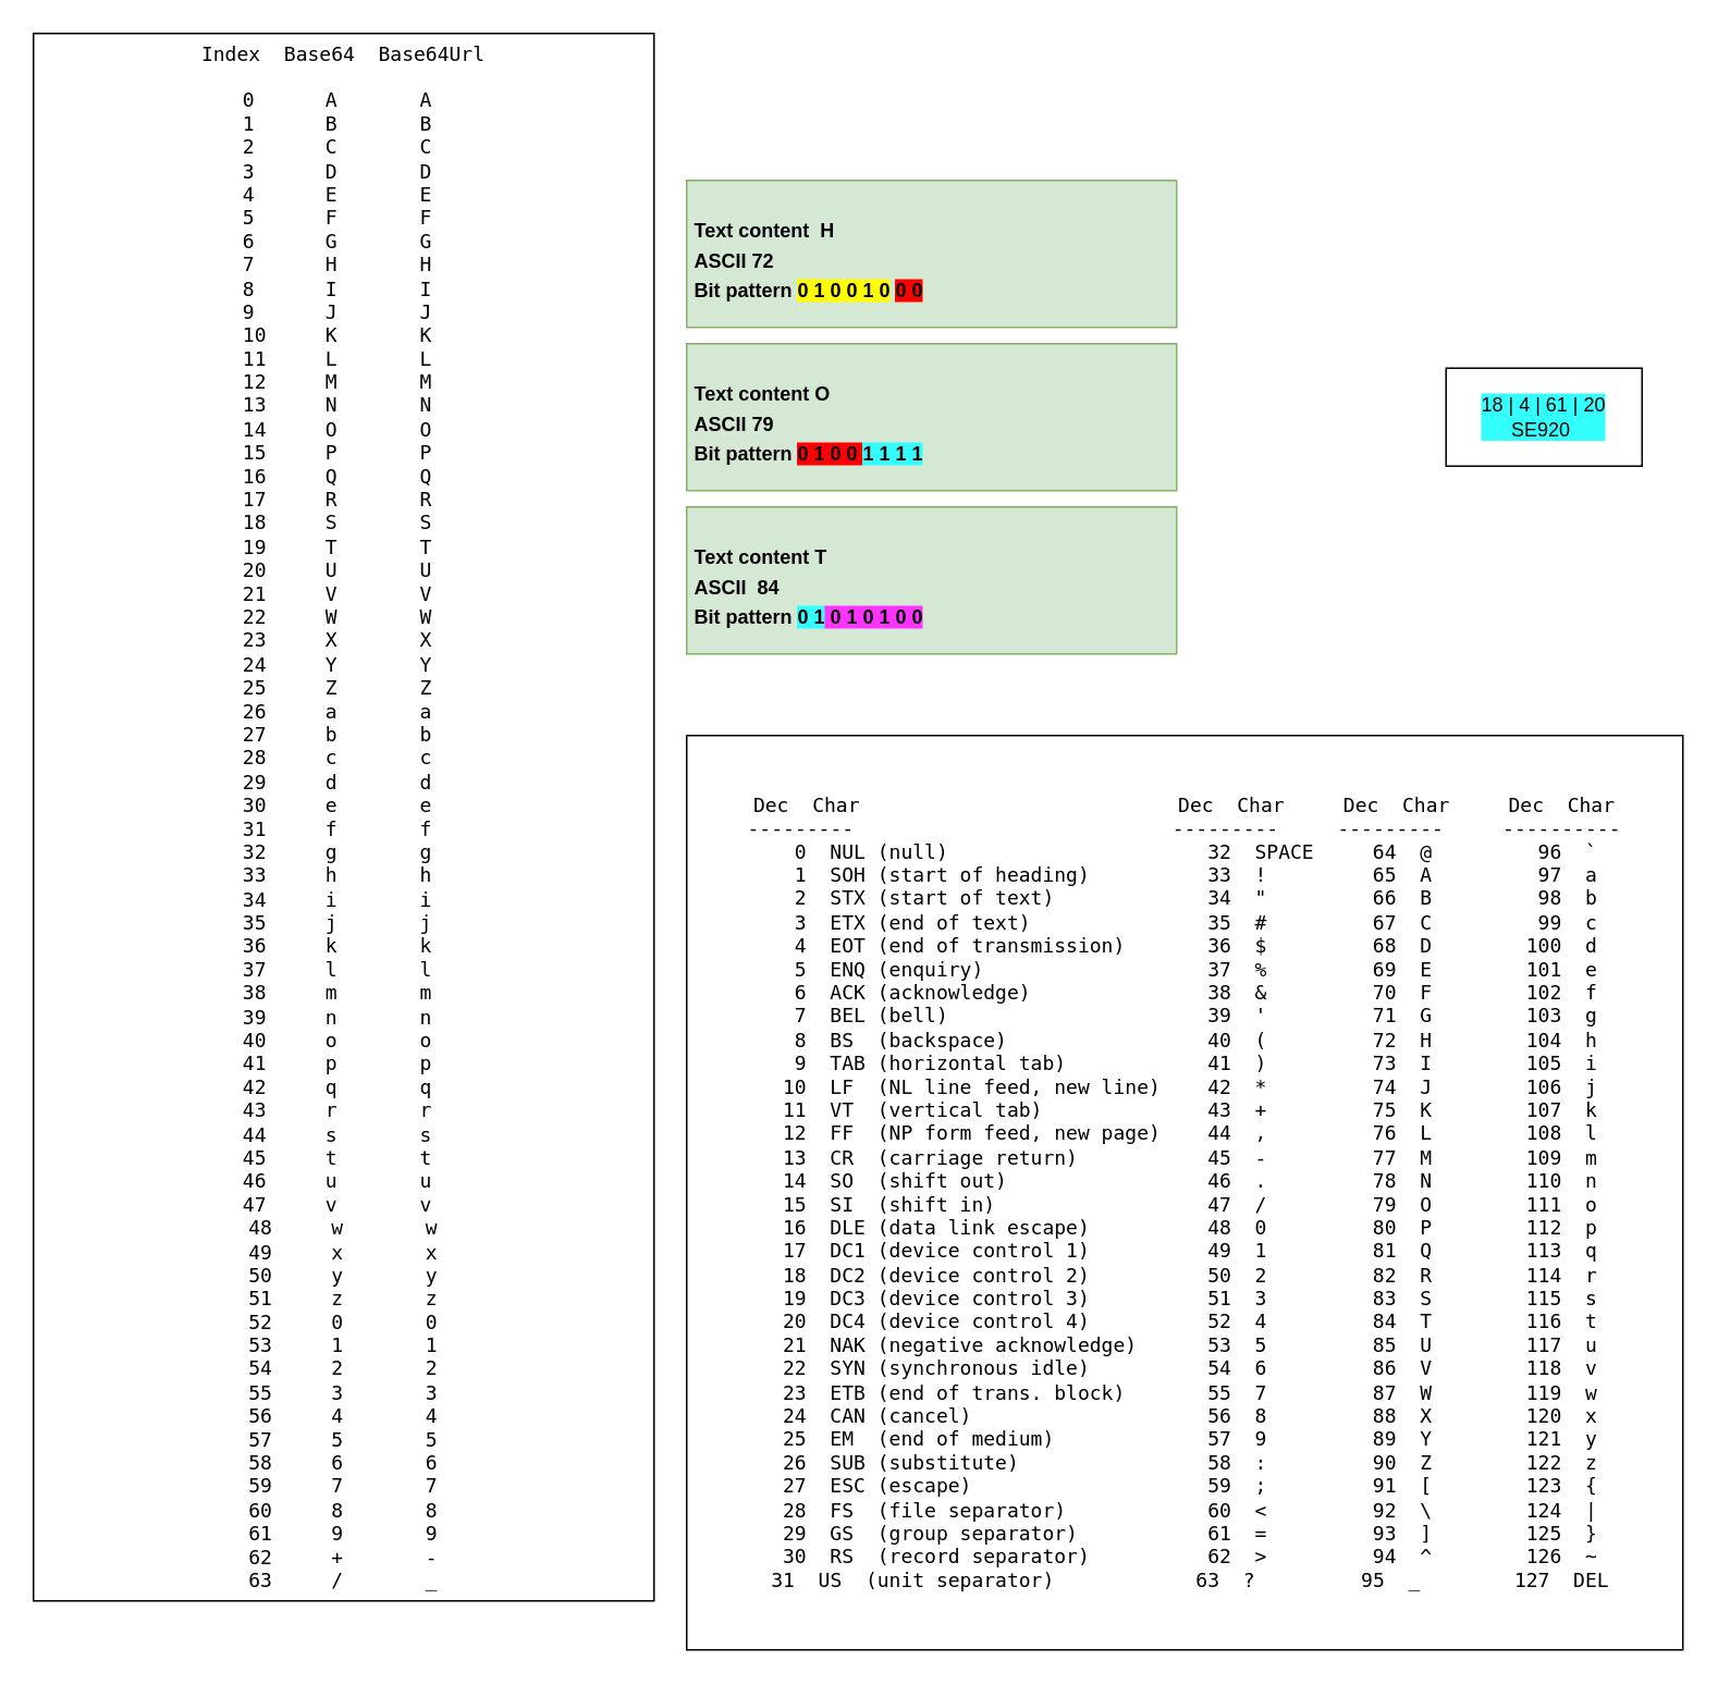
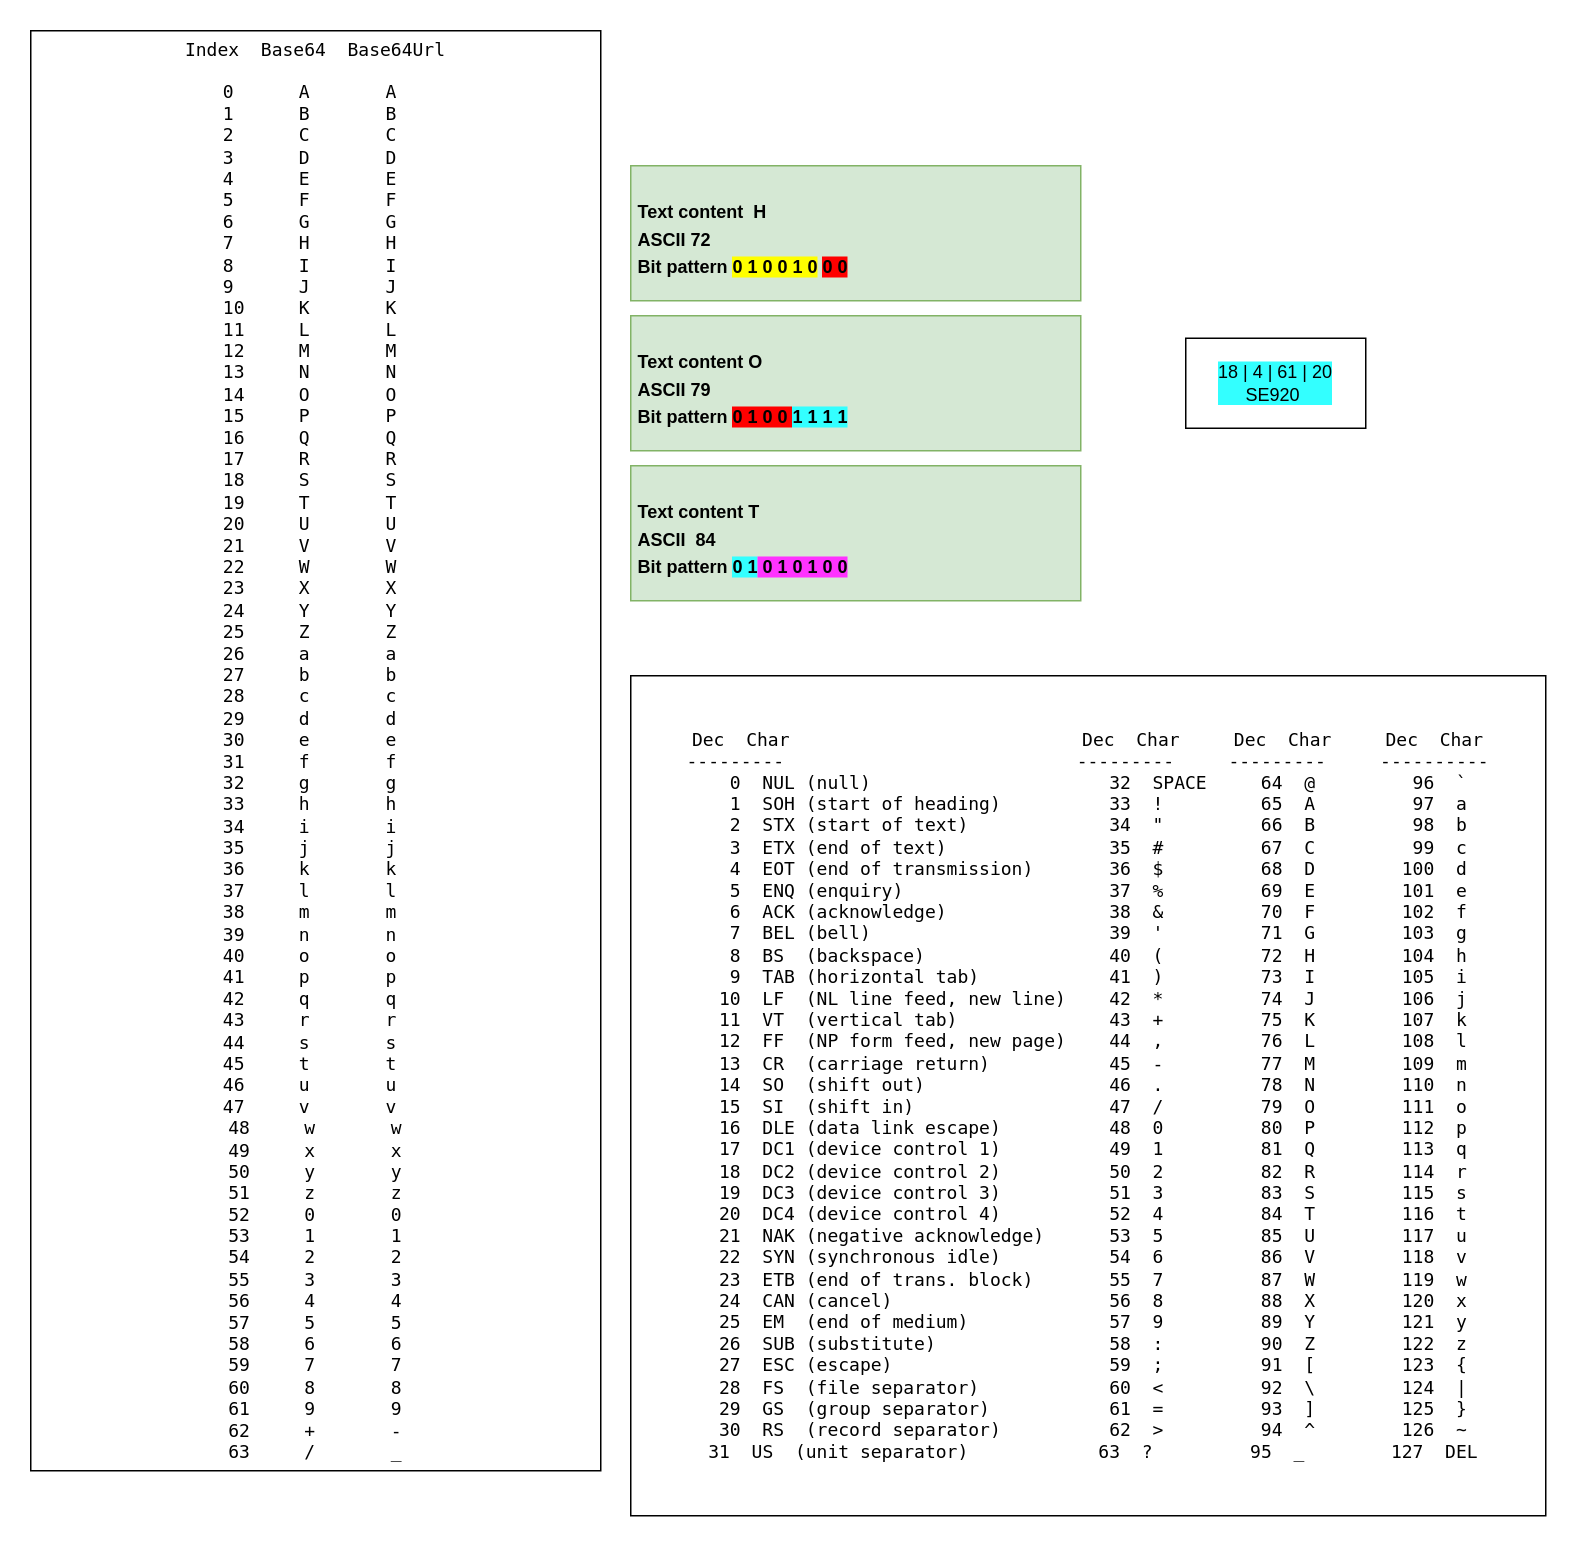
  <mxCell id="0" />
  <mxCell id="1" parent="0" />
  <mxCell id="2" value="&lt;pre&gt;&lt;code&gt;Index  Base64  Base64Url&lt;br/&gt;&lt;br/&gt;0      A       A &lt;br/&gt;1      B       B &lt;br/&gt;2      C       C &lt;br/&gt;3      D       D &lt;br/&gt;4      E       E &lt;br/&gt;5      F       F &lt;br/&gt;6      G       G &lt;br/&gt;7      H       H &lt;br/&gt;8      I       I &lt;br/&gt;9      J       J &lt;br/&gt;10     K       K &lt;br/&gt;11     L       L &lt;br/&gt;12     M       M &lt;br/&gt;13     N       N &lt;br/&gt;14     O       O &lt;br/&gt;15     P       P &lt;br/&gt;16     Q       Q &lt;br/&gt;17     R       R &lt;br/&gt;18     S       S &lt;br/&gt;19     T       T &lt;br/&gt;20     U       U &lt;br/&gt;21     V       V &lt;br/&gt;22     W       W &lt;br/&gt;23     X       X &lt;br/&gt;24     Y       Y &lt;br/&gt;25     Z       Z &lt;br/&gt;26     a       a &lt;br/&gt;27     b       b &lt;br/&gt;28     c       c &lt;br/&gt;29     d       d &lt;br/&gt;30     e       e &lt;br/&gt;31     f       f &lt;br/&gt;32     g       g &lt;br/&gt;33     h       h &lt;br/&gt;34     i       i &lt;br/&gt;35     j       j &lt;br/&gt;36     k       k &lt;br/&gt;37     l       l &lt;br/&gt;38     m       m &lt;br/&gt;39     n       n &lt;br/&gt;40     o       o &lt;br/&gt;41     p       p &lt;br/&gt;42     q       q &lt;br/&gt;43     r       r &lt;br/&gt;44     s       s &lt;br/&gt;45     t       t &lt;br/&gt;46     u       u &lt;br/&gt;47     v       v &lt;br/&gt;48     w       w&lt;br/&gt;49     x       x&lt;br/&gt;50     y       y&lt;br/&gt;51     z       z&lt;br/&gt;52     0       0&lt;br/&gt;53     1       1&lt;br/&gt;54     2       2&lt;br/&gt;55     3       3&lt;br/&gt;56     4       4&lt;br/&gt;57     5       5&lt;br/&gt;58     6       6&lt;br/&gt;59     7       7&lt;br/&gt;60     8       8&lt;br/&gt;61     9       9&lt;br/&gt;62     +       -&lt;br/&gt;63     /       _&lt;/code&gt;&lt;/pre&gt;" style="rounded=0;whiteSpace=wrap;html=1;" vertex="1" parent="1"><mxGeometry x="20" y="20" width="380" height="960" as="geometry" /></mxCell>
  <mxCell id="3" value="&lt;br&gt;&lt;table&gt;&lt;tbody&gt;&lt;tr&gt;&lt;th&gt;Text content&amp;nbsp; H&lt;/th&gt;    &lt;td colspan=&quot;8&quot;&gt;&lt;br&gt;&lt;/td&gt;&lt;td colspan=&quot;8&quot;&gt;&lt;/td&gt;&lt;td colspan=&quot;8&quot;&gt;&lt;/td&gt;  &lt;/tr&gt;  &lt;tr&gt;    &lt;th&gt;ASCII 72&lt;/th&gt;    &lt;td colspan=&quot;8&quot;&gt;&lt;br&gt;&lt;/td&gt;&lt;td colspan=&quot;8&quot;&gt;&lt;/td&gt;    &lt;td colspan=&quot;8&quot;&gt;&lt;/td&gt;&lt;/tr&gt;&lt;tr&gt;&lt;th&gt;Bit pattern &lt;span style=&quot;background-color: rgb(255 , 255 , 0)&quot;&gt;0 1 0 0 1 0&lt;/span&gt; &lt;span style=&quot;background-color: rgb(255 , 0 , 0)&quot;&gt;0 0&lt;/span&gt;&lt;/th&gt;    &lt;td&gt;&lt;/td&gt;&lt;td&gt;&lt;/td&gt;&lt;td&gt;&lt;/td&gt;&lt;td&gt;&lt;/td&gt;&lt;td&gt;&lt;/td&gt;&lt;td&gt;&lt;/td&gt;&lt;td&gt;&lt;/td&gt;&lt;td&gt;&lt;/td&gt;&lt;td&gt;&lt;/td&gt;&lt;td&gt;&lt;/td&gt;&lt;td&gt;&lt;/td&gt;&lt;td&gt;&lt;/td&gt;&lt;td&gt;&lt;/td&gt;&lt;td&gt;&lt;/td&gt;&lt;td&gt;&lt;/td&gt;&lt;td&gt;&lt;/td&gt;&lt;td&gt;&lt;/td&gt;&lt;td&gt;&lt;/td&gt;&lt;td&gt;&lt;/td&gt;&lt;td&gt;&lt;/td&gt;&lt;td&gt;&lt;/td&gt;&lt;td&gt;&lt;/td&gt;&lt;td&gt;&lt;/td&gt;&lt;td&gt;&lt;/td&gt;&lt;/tr&gt;&lt;tr&gt;&lt;th&gt;&lt;br&gt;&lt;/th&gt;&lt;td colspan=&quot;6&quot;&gt;&lt;/td&gt;&lt;td colspan=&quot;6&quot;&gt;&lt;/td&gt;&lt;td colspan=&quot;6&quot;&gt;&lt;/td&gt;&lt;td colspan=&quot;6&quot;&gt;&lt;/td&gt;&lt;/tr&gt;&lt;/tbody&gt;&lt;/table&gt;" style="text;whiteSpace=wrap;html=1;fillColor=#d5e8d4;strokeColor=#82b366;" vertex="1" parent="1"><mxGeometry x="420" y="110" width="300" height="90" as="geometry" /></mxCell>
  <mxCell id="4" value="&lt;br&gt;&lt;table&gt;&lt;tbody&gt;&lt;tr&gt;&lt;th&gt;Text content O&lt;/th&gt;    &lt;td colspan=&quot;8&quot;&gt;&lt;br&gt;&lt;/td&gt;&lt;td colspan=&quot;8&quot;&gt;&lt;/td&gt;&lt;td colspan=&quot;8&quot;&gt;&lt;/td&gt;  &lt;/tr&gt;  &lt;tr&gt;    &lt;th&gt;ASCII 79&lt;/th&gt;    &lt;td colspan=&quot;8&quot;&gt;&lt;br&gt;&lt;/td&gt;&lt;td colspan=&quot;8&quot;&gt;&lt;/td&gt;    &lt;td colspan=&quot;8&quot;&gt;&lt;/td&gt;&lt;/tr&gt;&lt;tr&gt;&lt;th&gt;Bit pattern &lt;span style=&quot;background-color: rgb(255 , 0 , 0)&quot;&gt;0 1 0 0 &lt;/span&gt;&lt;span style=&quot;background-color: rgb(51 , 255 , 255)&quot;&gt;1 1 1 1&lt;/span&gt;&lt;/th&gt;    &lt;td&gt;&lt;/td&gt;&lt;td&gt;&lt;/td&gt;&lt;td&gt;&lt;/td&gt;&lt;td&gt;&lt;/td&gt;&lt;td&gt;&lt;/td&gt;&lt;td&gt;&lt;/td&gt;&lt;td&gt;&lt;/td&gt;&lt;td&gt;&lt;/td&gt;&lt;td&gt;&lt;/td&gt;&lt;td&gt;&lt;/td&gt;&lt;td&gt;&lt;/td&gt;&lt;td&gt;&lt;/td&gt;&lt;td&gt;&lt;/td&gt;&lt;td&gt;&lt;/td&gt;&lt;td&gt;&lt;/td&gt;&lt;td&gt;&lt;/td&gt;&lt;td&gt;&lt;/td&gt;&lt;td&gt;&lt;/td&gt;&lt;td&gt;&lt;/td&gt;&lt;td&gt;&lt;/td&gt;&lt;td&gt;&lt;/td&gt;&lt;td&gt;&lt;/td&gt;&lt;td&gt;&lt;/td&gt;&lt;td&gt;&lt;/td&gt;&lt;/tr&gt;&lt;tr&gt;&lt;th&gt;&lt;br&gt;&lt;/th&gt;&lt;td colspan=&quot;6&quot;&gt;&lt;/td&gt;&lt;td colspan=&quot;6&quot;&gt;&lt;/td&gt;&lt;td colspan=&quot;6&quot;&gt;&lt;/td&gt;&lt;td colspan=&quot;6&quot;&gt;&lt;/td&gt;&lt;/tr&gt;&lt;/tbody&gt;&lt;/table&gt;" style="text;whiteSpace=wrap;html=1;fillColor=#d5e8d4;strokeColor=#82b366;" vertex="1" parent="1"><mxGeometry x="420" y="210" width="300" height="90" as="geometry" /></mxCell>
  <mxCell id="5" value="&lt;br&gt;&lt;table&gt;&lt;tbody&gt;&lt;tr&gt;&lt;th&gt;Text content T&lt;/th&gt;    &lt;td colspan=&quot;8&quot;&gt;&lt;br&gt;&lt;/td&gt;&lt;td colspan=&quot;8&quot;&gt;&lt;/td&gt;&lt;td colspan=&quot;8&quot;&gt;&lt;/td&gt;  &lt;/tr&gt;  &lt;tr&gt;    &lt;th&gt;ASCII&amp;nbsp; 84&lt;/th&gt;    &lt;td colspan=&quot;8&quot;&gt;&lt;br&gt;&lt;/td&gt;&lt;td colspan=&quot;8&quot;&gt;&lt;/td&gt;    &lt;td colspan=&quot;8&quot;&gt;&lt;/td&gt;&lt;/tr&gt;&lt;tr&gt;&lt;th&gt;Bit pattern &lt;span style=&quot;background-color: rgb(51 , 255 , 255)&quot;&gt;0 1&lt;/span&gt;&lt;span style=&quot;background-color: rgb(255 , 51 , 255)&quot;&gt; 0 1 0 1 0 0&lt;/span&gt;&lt;/th&gt;    &lt;td&gt;&lt;/td&gt;&lt;td&gt;&lt;/td&gt;&lt;td&gt;&lt;/td&gt;&lt;td&gt;&lt;/td&gt;&lt;td&gt;&lt;/td&gt;&lt;td&gt;&lt;/td&gt;&lt;td&gt;&lt;/td&gt;&lt;td&gt;&lt;/td&gt;&lt;td&gt;&lt;/td&gt;&lt;td&gt;&lt;/td&gt;&lt;td&gt;&lt;/td&gt;&lt;td&gt;&lt;/td&gt;&lt;td&gt;&lt;/td&gt;&lt;td&gt;&lt;/td&gt;&lt;td&gt;&lt;/td&gt;&lt;td&gt;&lt;/td&gt;&lt;td&gt;&lt;/td&gt;&lt;td&gt;&lt;/td&gt;&lt;td&gt;&lt;/td&gt;&lt;td&gt;&lt;/td&gt;&lt;td&gt;&lt;/td&gt;&lt;td&gt;&lt;/td&gt;&lt;td&gt;&lt;/td&gt;&lt;td&gt;&lt;/td&gt;&lt;/tr&gt;&lt;tr&gt;&lt;th&gt;&lt;br&gt;&lt;/th&gt;&lt;td colspan=&quot;6&quot;&gt;&lt;/td&gt;&lt;td colspan=&quot;6&quot;&gt;&lt;/td&gt;&lt;td colspan=&quot;6&quot;&gt;&lt;/td&gt;&lt;td colspan=&quot;6&quot;&gt;&lt;/td&gt;&lt;/tr&gt;&lt;/tbody&gt;&lt;/table&gt;" style="text;whiteSpace=wrap;html=1;fillColor=#d5e8d4;strokeColor=#82b366;" vertex="1" parent="1"><mxGeometry x="420" y="310" width="300" height="90" as="geometry" /></mxCell>
  <mxCell id="6" value="&lt;pre&gt;Dec  Char                           Dec  Char     Dec  Char     Dec  Char&lt;br/&gt;---------                           ---------     ---------     ----------&lt;br/&gt;  0  NUL (null)                      32  SPACE     64  @         96  `&lt;br/&gt;  1  SOH (start of heading)          33  !         65  A         97  a&lt;br/&gt;  2  STX (start of text)             34  &quot;         66  B         98  b&lt;br/&gt;  3  ETX (end of text)               35  #         67  C         99  c&lt;br/&gt;  4  EOT (end of transmission)       36  $         68  D        100  d&lt;br/&gt;  5  ENQ (enquiry)                   37  %         69  E        101  e&lt;br/&gt;  6  ACK (acknowledge)               38  &amp;amp;         70  F        102  f&lt;br/&gt;  7  BEL (bell)                      39  '         71  G        103  g&lt;br/&gt;  8  BS  (backspace)                 40  (         72  H        104  h&lt;br/&gt;  9  TAB (horizontal tab)            41  )         73  I        105  i&lt;br/&gt; 10  LF  (NL line feed, new line)    42  *         74  J        106  j&lt;br/&gt; 11  VT  (vertical tab)              43  +         75  K        107  k&lt;br/&gt; 12  FF  (NP form feed, new page)    44  ,         76  L        108  l&lt;br/&gt; 13  CR  (carriage return)           45  -         77  M        109  m&lt;br/&gt; 14  SO  (shift out)                 46  .         78  N        110  n&lt;br/&gt; 15  SI  (shift in)                  47  /         79  O        111  o&lt;br/&gt; 16  DLE (data link escape)          48  0         80  P        112  p&lt;br/&gt; 17  DC1 (device control 1)          49  1         81  Q        113  q&lt;br/&gt; 18  DC2 (device control 2)          50  2         82  R        114  r&lt;br/&gt; 19  DC3 (device control 3)          51  3         83  S        115  s&lt;br/&gt; 20  DC4 (device control 4)          52  4         84  T        116  t&lt;br/&gt; 21  NAK (negative acknowledge)      53  5         85  U        117  u&lt;br/&gt; 22  SYN (synchronous idle)          54  6         86  V        118  v&lt;br/&gt; 23  ETB (end of trans. block)       55  7         87  W        119  w&lt;br/&gt; 24  CAN (cancel)                    56  8         88  X        120  x&lt;br/&gt; 25  EM  (end of medium)             57  9         89  Y        121  y&lt;br/&gt; 26  SUB (substitute)                58  :         90  Z        122  z&lt;br/&gt; 27  ESC (escape)                    59  ;         91  [        123  {&lt;br/&gt; 28  FS  (file separator)            60  &amp;lt;         92  \        124  |&lt;br/&gt; 29  GS  (group separator)           61  =         93  ]        125  }&lt;br/&gt; 30  RS  (record separator)          62  &amp;gt;         94  ^        126  ~&lt;br/&gt; 31  US  (unit separator)            63  ?         95  _        127  DEL&lt;/pre&gt;" style="rounded=0;whiteSpace=wrap;html=1;" vertex="1" parent="1"><mxGeometry x="420" y="450" width="610" height="560" as="geometry" /></mxCell>
- <mxCell id="7" value="18 | 4 | 61 |&amp;nbsp;20&lt;br&gt;SE920&amp;nbsp;" style="rounded=0;whiteSpace=wrap;html=1;labelBackgroundColor=#33FFFF;" vertex="1" parent="1"><mxGeometry x="885" y="225" width="120" height="60" as="geometry" /></mxCell>
+ <mxCell id="7" value="18 | 4 | 61 |&amp;nbsp;20&lt;br&gt;SE920&amp;nbsp;" style="rounded=0;whiteSpace=wrap;html=1;labelBackgroundColor=#33FFFF;" vertex="1" parent="1"><mxGeometry x="790" y="225" width="120" height="60" as="geometry" /></mxCell>
